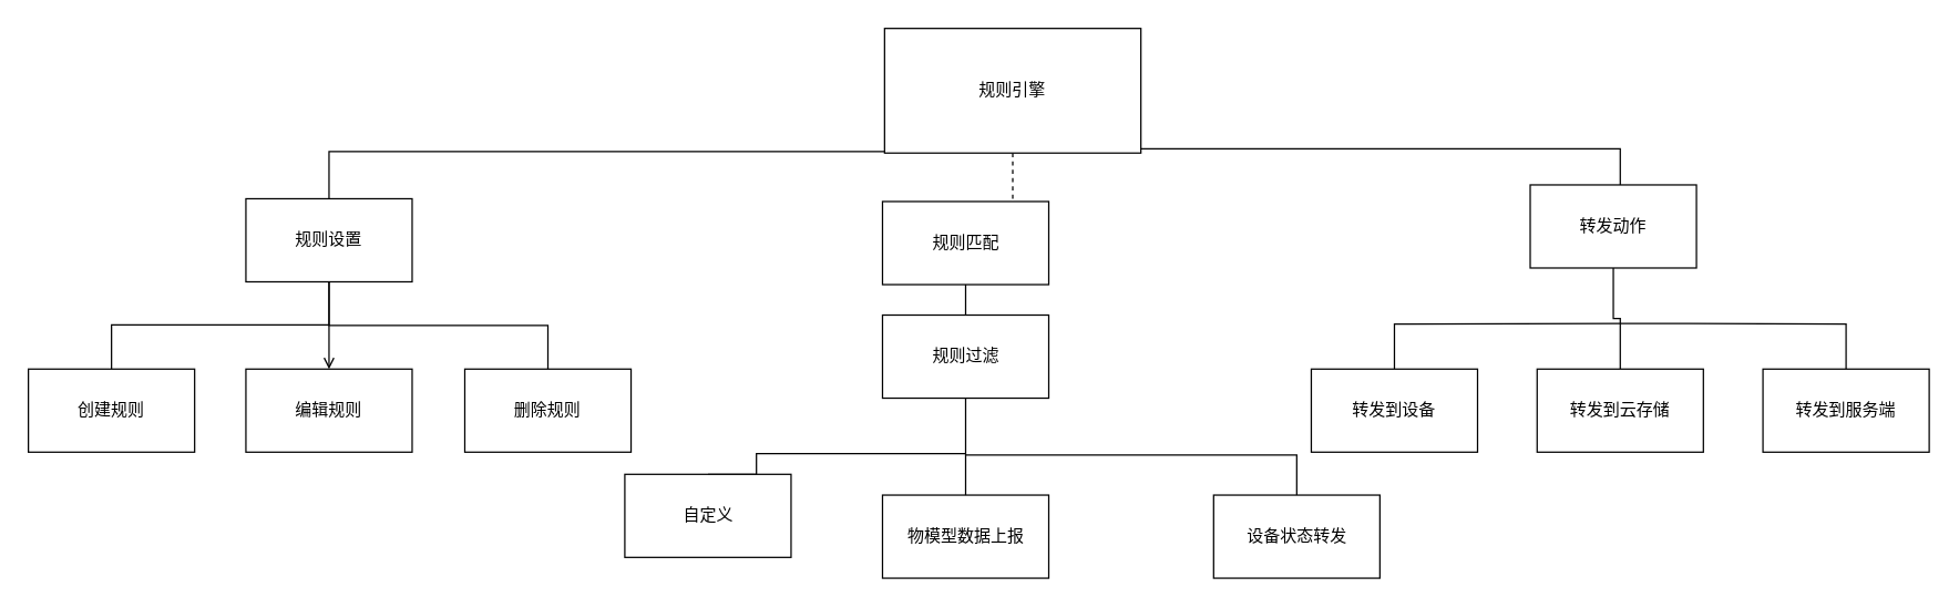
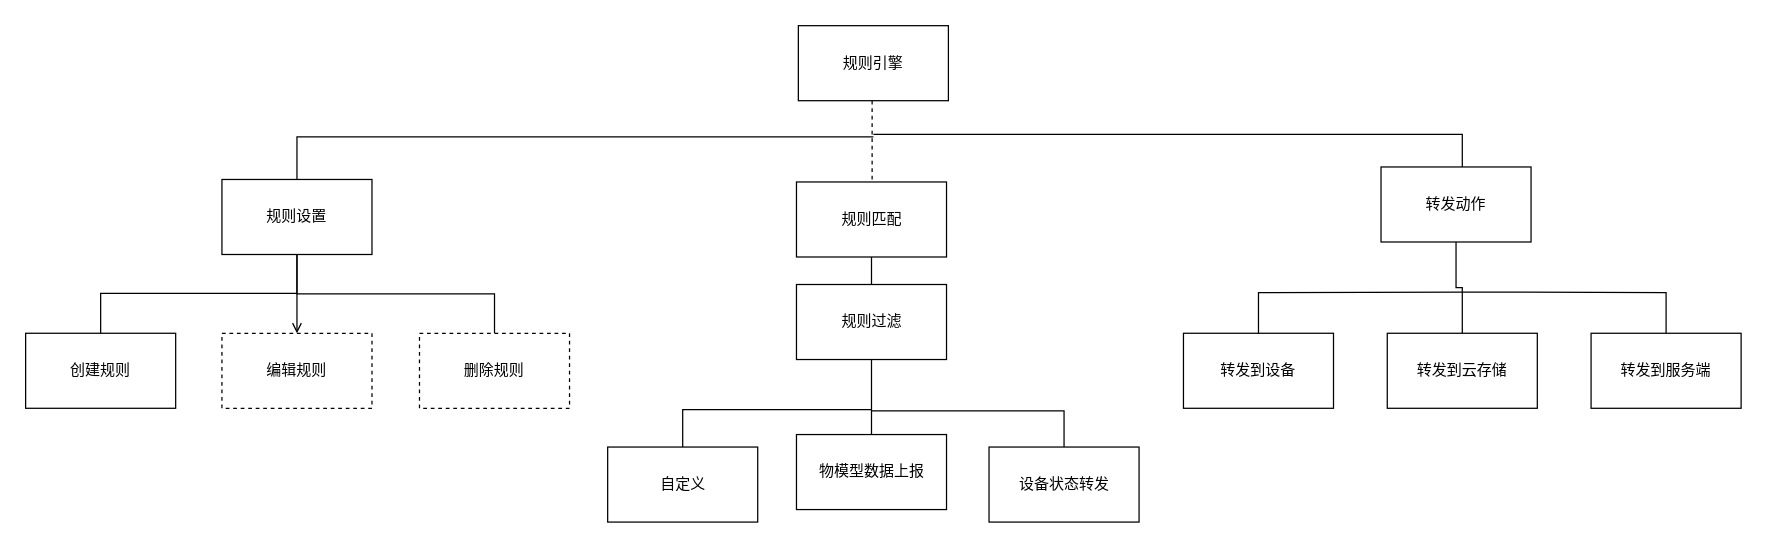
  <mxCell id="0" />
  <mxCell id="1" parent="0" />
  <mxCell id="2" value="" style="edgeStyle=orthogonalEdgeStyle;rounded=0;orthogonalLoop=1;jettySize=auto;html=1;endArrow=none;endFill=0;dashed=1;" edge="1" parent="1" source="5" target="17"><mxGeometry relative="1" as="geometry"><Array as="points"><mxPoint x="697" y="97" /><mxPoint x="697" y="97" /></Array></mxGeometry></mxCell>
  <mxCell id="3" style="edgeStyle=orthogonalEdgeStyle;rounded=0;orthogonalLoop=1;jettySize=auto;html=1;endArrow=none;endFill=0;" edge="1" parent="1" target="9"><mxGeometry relative="1" as="geometry"><mxPoint x="698" y="109" as="sourcePoint" /><Array as="points"><mxPoint x="237" y="109" /></Array></mxGeometry></mxCell>
  <mxCell id="4" style="edgeStyle=orthogonalEdgeStyle;rounded=0;orthogonalLoop=1;jettySize=auto;html=1;endArrow=none;endFill=0;" edge="1" parent="1" target="13"><mxGeometry relative="1" as="geometry"><mxPoint x="698" y="107" as="sourcePoint" /><Array as="points"><mxPoint x="1169" y="107" /></Array></mxGeometry></mxCell>
- <mxCell id="5" value="规则引擎" style="rounded=0;whiteSpace=wrap;html=1;" vertex="1" parent="1"><mxGeometry x="638" y="20" width="185" height="90" as="geometry" /></mxCell>
+ <mxCell id="5" value="规则引擎" style="rounded=0;whiteSpace=wrap;html=1;" vertex="1" parent="1"><mxGeometry x="638" y="20" width="120" height="60" as="geometry" /></mxCell>
  <mxCell id="6" value="" style="edgeStyle=none;rounded=0;orthogonalLoop=1;jettySize=auto;html=1;endArrow=open;endFill=0;" edge="1" parent="1" source="9" target="19"><mxGeometry relative="1" as="geometry" /></mxCell>
  <mxCell id="7" style="edgeStyle=orthogonalEdgeStyle;rounded=0;orthogonalLoop=1;jettySize=auto;html=1;exitX=0.5;exitY=1;exitDx=0;exitDy=0;entryX=0.5;entryY=0;entryDx=0;entryDy=0;endArrow=none;endFill=0;" edge="1" parent="1" source="9" target="20"><mxGeometry relative="1" as="geometry" /></mxCell>
  <mxCell id="8" style="edgeStyle=orthogonalEdgeStyle;rounded=0;orthogonalLoop=1;jettySize=auto;html=1;entryX=0.5;entryY=0;entryDx=0;entryDy=0;endArrow=none;endFill=0;" edge="1" parent="1" target="18"><mxGeometry relative="1" as="geometry"><mxPoint x="237" y="234" as="sourcePoint" /><Array as="points"><mxPoint x="177" y="234" /><mxPoint x="80" y="234" /></Array></mxGeometry></mxCell>
  <mxCell id="9" value="规则设置" style="rounded=0;whiteSpace=wrap;html=1;" vertex="1" parent="1"><mxGeometry x="177" y="143" width="120" height="60" as="geometry" /></mxCell>
  <mxCell id="10" value="" style="edgeStyle=orthogonalEdgeStyle;rounded=0;orthogonalLoop=1;jettySize=auto;html=1;endArrow=none;endFill=0;" edge="1" parent="1" source="13" target="25"><mxGeometry relative="1" as="geometry" /></mxCell>
  <mxCell id="11" style="edgeStyle=orthogonalEdgeStyle;rounded=0;orthogonalLoop=1;jettySize=auto;html=1;endArrow=none;endFill=0;" edge="1" parent="1" target="24"><mxGeometry relative="1" as="geometry"><mxPoint x="1169" y="233" as="sourcePoint" /></mxGeometry></mxCell>
  <mxCell id="12" style="edgeStyle=orthogonalEdgeStyle;rounded=0;orthogonalLoop=1;jettySize=auto;html=1;endArrow=none;endFill=0;" edge="1" parent="1" target="26"><mxGeometry relative="1" as="geometry"><mxPoint x="1169" y="233" as="sourcePoint" /></mxGeometry></mxCell>
  <mxCell id="13" value="转发动作" style="rounded=0;whiteSpace=wrap;html=1;" vertex="1" parent="1"><mxGeometry x="1104" y="133" width="120" height="60" as="geometry" /></mxCell>
  <mxCell id="14" style="edgeStyle=orthogonalEdgeStyle;rounded=0;orthogonalLoop=1;jettySize=auto;html=1;entryX=0.5;entryY=0;entryDx=0;entryDy=0;endArrow=none;endFill=0;" edge="1" parent="1" target="21"><mxGeometry relative="1" as="geometry"><mxPoint x="696.5" y="327" as="sourcePoint" /><Array as="points"><mxPoint x="545.5" y="327" /></Array></mxGeometry></mxCell>
  <mxCell id="15" style="edgeStyle=orthogonalEdgeStyle;rounded=0;orthogonalLoop=1;jettySize=auto;html=1;entryX=0.5;entryY=0;entryDx=0;entryDy=0;endArrow=none;endFill=0;" edge="1" parent="1" target="23"><mxGeometry relative="1" as="geometry"><mxPoint x="696.5" y="328" as="sourcePoint" /><Array as="points"><mxPoint x="756.5" y="328" /><mxPoint x="850.5" y="328" /></Array></mxGeometry></mxCell>
  <mxCell id="16" value="" style="edgeStyle=orthogonalEdgeStyle;rounded=0;orthogonalLoop=1;jettySize=auto;html=1;endArrow=none;endFill=0;" edge="1" parent="1" source="17" target="28"><mxGeometry relative="1" as="geometry" /></mxCell>
  <mxCell id="17" value="规则匹配" style="rounded=0;whiteSpace=wrap;html=1;" vertex="1" parent="1"><mxGeometry x="636.5" y="145" width="120" height="60" as="geometry" /></mxCell>
  <mxCell id="18" value="创建规则" style="rounded=0;whiteSpace=wrap;html=1;" vertex="1" parent="1"><mxGeometry x="20" y="266" width="120" height="60" as="geometry" /></mxCell>
- <mxCell id="19" value="编辑规则" style="rounded=0;whiteSpace=wrap;html=1;" vertex="1" parent="1"><mxGeometry x="177" y="266" width="120" height="60" as="geometry" /></mxCell>
- <mxCell id="20" value="删除规则" style="rounded=0;whiteSpace=wrap;html=1;" vertex="1" parent="1"><mxGeometry x="335" y="266" width="120" height="60" as="geometry" /></mxCell>
- <mxCell id="21" value="自定义" style="rounded=0;whiteSpace=wrap;html=1;" vertex="1" parent="1"><mxGeometry x="450.5" y="342" width="120" height="60" as="geometry" /></mxCell>
- <mxCell id="22" value="物模型数据上报" style="rounded=0;whiteSpace=wrap;html=1;" vertex="1" parent="1"><mxGeometry x="636.5" y="357" width="120" height="60" as="geometry" /></mxCell>
- <mxCell id="23" value="设备状态转发" style="rounded=0;whiteSpace=wrap;html=1;" vertex="1" parent="1"><mxGeometry x="875.5" y="357" width="120" height="60" as="geometry" /></mxCell>
+ <mxCell id="19" value="编辑规则" style="rounded=0;whiteSpace=wrap;html=1;dashed=1;" vertex="1" parent="1"><mxGeometry x="177" y="266" width="120" height="60" as="geometry" /></mxCell>
+ <mxCell id="20" value="删除规则" style="rounded=0;whiteSpace=wrap;html=1;dashed=1;" vertex="1" parent="1"><mxGeometry x="335" y="266" width="120" height="60" as="geometry" /></mxCell>
+ <mxCell id="21" value="自定义" style="rounded=0;whiteSpace=wrap;html=1;" vertex="1" parent="1"><mxGeometry x="485.5" y="357" width="120" height="60" as="geometry" /></mxCell>
+ <mxCell id="22" value="物模型数据上报" style="rounded=0;whiteSpace=wrap;html=1;" vertex="1" parent="1"><mxGeometry x="636.5" y="347" width="120" height="60" as="geometry" /></mxCell>
+ <mxCell id="23" value="设备状态转发" style="rounded=0;whiteSpace=wrap;html=1;" vertex="1" parent="1"><mxGeometry x="790.5" y="357" width="120" height="60" as="geometry" /></mxCell>
  <mxCell id="24" value="转发到设备" style="rounded=0;whiteSpace=wrap;html=1;" vertex="1" parent="1"><mxGeometry x="946" y="266" width="120" height="60" as="geometry" /></mxCell>
  <mxCell id="25" value="转发到云存储" style="rounded=0;whiteSpace=wrap;html=1;" vertex="1" parent="1"><mxGeometry x="1109" y="266" width="120" height="60" as="geometry" /></mxCell>
  <mxCell id="26" value="转发到服务端" style="rounded=0;whiteSpace=wrap;html=1;" vertex="1" parent="1"><mxGeometry x="1272" y="266" width="120" height="60" as="geometry" /></mxCell>
  <mxCell id="27" value="" style="edgeStyle=orthogonalEdgeStyle;rounded=0;orthogonalLoop=1;jettySize=auto;html=1;endArrow=none;endFill=0;" edge="1" parent="1" source="28" target="22"><mxGeometry relative="1" as="geometry" /></mxCell>
  <mxCell id="28" value="规则过滤" style="rounded=0;whiteSpace=wrap;html=1;" vertex="1" parent="1"><mxGeometry x="636.5" y="227" width="120" height="60" as="geometry" /></mxCell>
